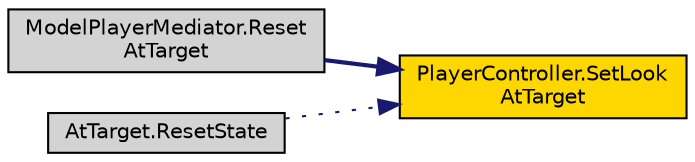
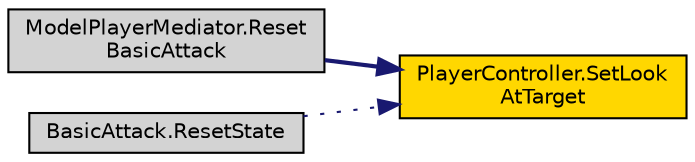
  digraph {
    rankdir=LR
    node [color=black fillcolor=lightgrey fontname=Helvetica fontsize=10 shape=record style=filled]
    edge [color=midnightblue fontname=Helvetica fontsize=10 labelfontname=Helvetica labelfontsize=10]
-   n1 [fontcolor=black height=0.2 label="ModelPlayerMediator.Reset\lAtTarget" width=0.4]
+   n1 [fontcolor=black height=0.2 label="ModelPlayerMediator.Reset\lBasicAttack" width=0.4]
    n2 [fillcolor=gold height=0.2 label="PlayerController.SetLook\lAtTarget" width=0.4]
-   n3 [height=0.2 label="AtTarget.ResetState" width=0.4]
+   n3 [height=0.2 label="BasicAttack.ResetState" width=0.4]
    n1 -> n2 [style=bold]
    n3 -> n2 [style=dotted]
  }
